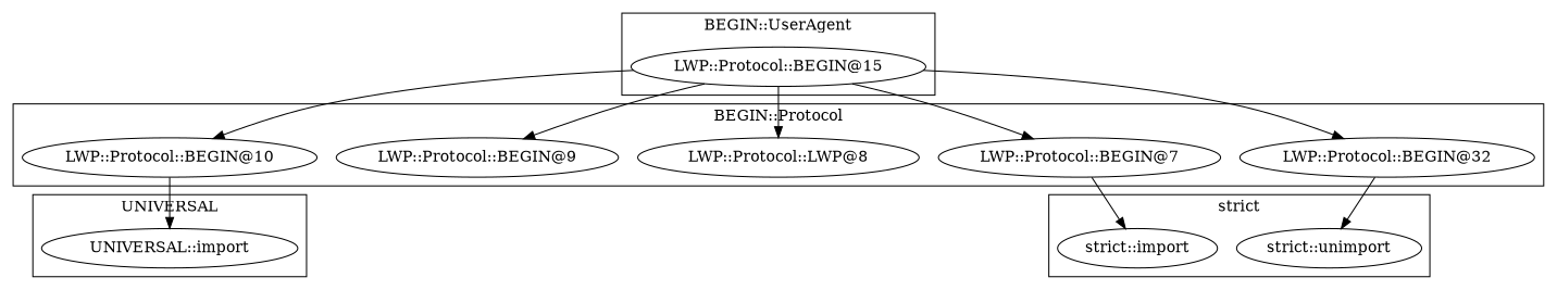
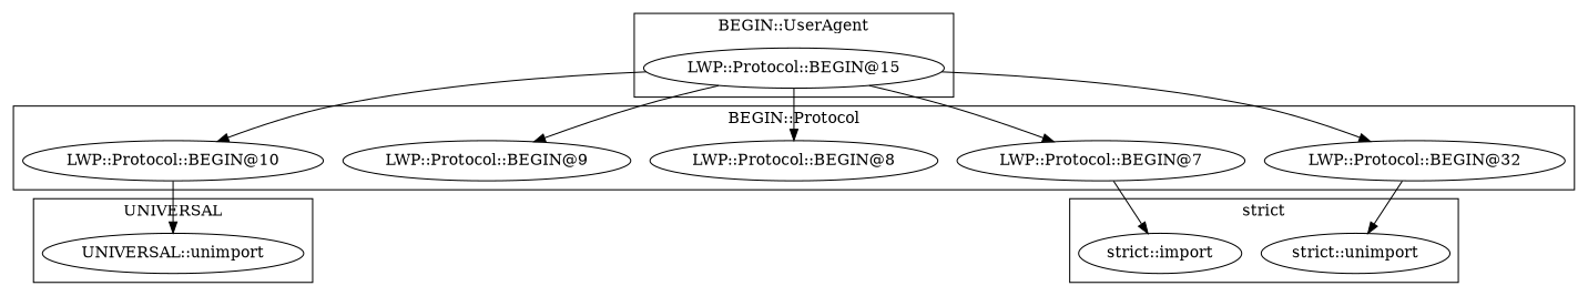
  digraph {
    "LWP::Protocol::BEGIN@10"
    "LWP::Protocol::BEGIN@7"
-   "LWP::Protocol::BEGIN@8" [label="LWP::Protocol::LWP@8"]
+   "LWP::Protocol::BEGIN@8"
    "LWP::Protocol::BEGIN@9"
    n5 [label="LWP::Protocol::BEGIN@32"]
-   "UNIVERSAL::import"
+   "UNIVERSAL::import" [label="UNIVERSAL::unimport"]
    n7 [label="LWP::Protocol::BEGIN@15"]
    "strict::unimport"
    "strict::import"
    subgraph cluster_1 {
      label="BEGIN::Protocol"
      "LWP::Protocol::BEGIN@10"
      "LWP::Protocol::BEGIN@7"
      "LWP::Protocol::BEGIN@8"
      "LWP::Protocol::BEGIN@9"
      n5
    }
    subgraph cluster_2 {
      label=UNIVERSAL
      "UNIVERSAL::import"
    }
    subgraph cluster_3 {
      label="BEGIN::UserAgent"
      n7
    }
    subgraph cluster_4 {
      label="strict"
      "strict::unimport"
      "strict::import"
    }
    "LWP::Protocol::BEGIN@10" -> "UNIVERSAL::import"
    "LWP::Protocol::BEGIN@7" -> "strict::import"
    n5 -> "strict::unimport"
    n7 -> "LWP::Protocol::BEGIN@10"
    n7 -> "LWP::Protocol::BEGIN@7"
    n7 -> "LWP::Protocol::BEGIN@8"
    n7 -> "LWP::Protocol::BEGIN@9"
    n7 -> n5
  }
